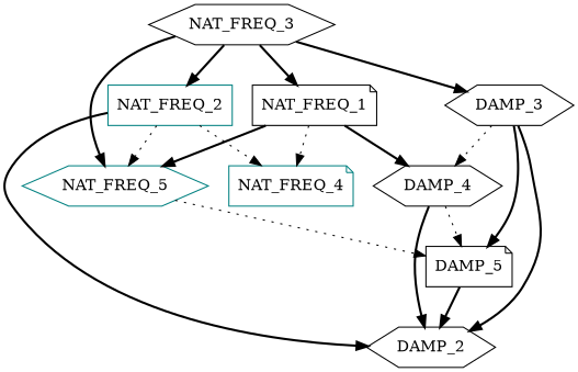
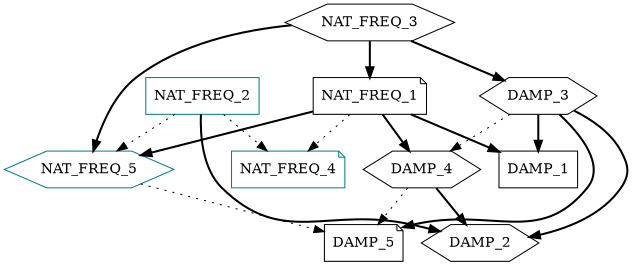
  strict digraph {
    node [color=black shape=hexagon]
    edge [style=bold]
    NAT_FREQ_1 [shape=note]
    NAT_FREQ_4 [color=teal shape=note]
    NAT_FREQ_5 [color=teal]
+   DAMP_1 [shape=box]
    DAMP_4
    DAMP_5 [shape=note]
    DAMP_2
    NAT_FREQ_2 [color=teal shape=box]
    NAT_FREQ_3
    DAMP_3
    NAT_FREQ_1 -> NAT_FREQ_4 [style=dotted]
    NAT_FREQ_1 -> NAT_FREQ_5
+   NAT_FREQ_1 -> DAMP_1
    NAT_FREQ_1 -> DAMP_4
    NAT_FREQ_5 -> DAMP_5 [style=dotted]
    DAMP_4 -> DAMP_5 [style=dotted]
    DAMP_4 -> DAMP_2
-   DAMP_5 -> DAMP_2
    NAT_FREQ_2 -> NAT_FREQ_4 [style=dotted]
    NAT_FREQ_2 -> NAT_FREQ_5 [style=dotted]
    NAT_FREQ_2 -> DAMP_2
    NAT_FREQ_3 -> NAT_FREQ_1
    NAT_FREQ_3 -> NAT_FREQ_5
-   NAT_FREQ_3 -> NAT_FREQ_2
    NAT_FREQ_3 -> DAMP_3
+   DAMP_3 -> DAMP_1
    DAMP_3 -> DAMP_4 [style=dotted]
    DAMP_3 -> DAMP_5
    DAMP_3 -> DAMP_2
  }
